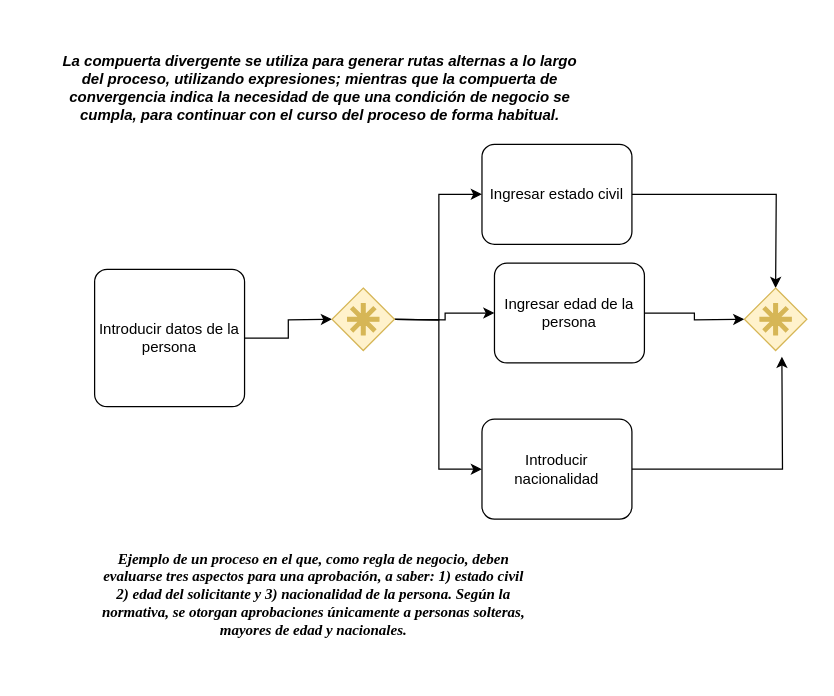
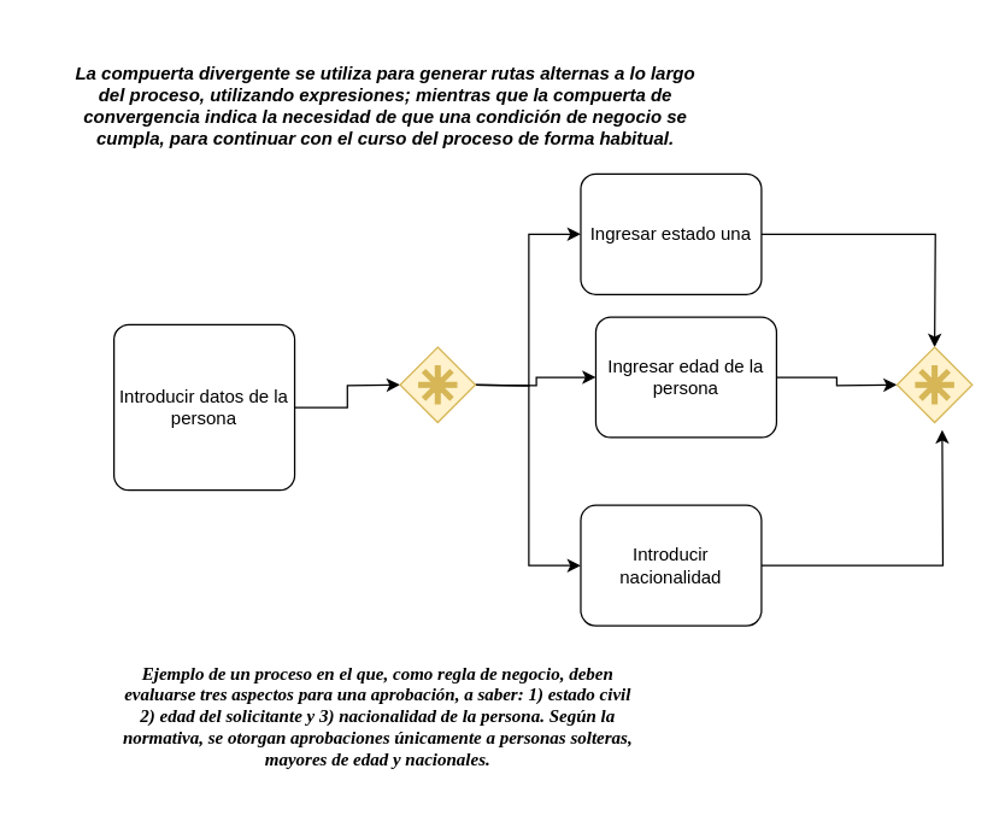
  <mxCell id="0" />
  <mxCell id="1" parent="0" />
  <mxCell id="2" value="" style="edgeStyle=orthogonalEdgeStyle;rounded=0;orthogonalLoop=1;jettySize=auto;html=1;fontFamily=Georgia;" edge="1" parent="1" source="3"><mxGeometry relative="1" as="geometry"><mxPoint x="265" y="255" as="targetPoint" /></mxGeometry></mxCell>
  <mxCell id="3" value="Introducir datos de la persona" style="points=[[0.25,0,0],[0.5,0,0],[0.75,0,0],[1,0.25,0],[1,0.5,0],[1,0.75,0],[0.75,1,0],[0.5,1,0],[0.25,1,0],[0,0.75,0],[0,0.5,0],[0,0.25,0]];shape=mxgraph.bpmn.task;whiteSpace=wrap;rectStyle=rounded;size=10;taskMarker=abstract;" vertex="1" parent="1"><mxGeometry x="75" y="215" width="120" height="110" as="geometry" /></mxCell>
  <mxCell id="4" value="&lt;h4&gt;&lt;i&gt;La compuerta divergente se utiliza para generar rutas alternas a lo largo&lt;br&gt;del proceso, utilizando expresiones; mientras que la compuerta de&lt;br&gt;convergencia indica la necesidad de que una condición de negocio se&lt;br&gt;cumpla, para continuar con el curso del proceso de forma habitual.&lt;/i&gt;&lt;br&gt;&lt;/h4&gt;" style="text;html=1;align=center;verticalAlign=middle;resizable=0;points=[];autosize=1;strokeColor=none;fillColor=none;" vertex="1" parent="1"><mxGeometry x="40" y="20" width="430" height="100" as="geometry" /></mxCell>
  <mxCell id="5" value="&lt;h4&gt;&lt;i&gt;Ejemplo de un proceso en el que, como regla de negocio, deben&lt;br&gt;evaluarse tres aspectos para una aprobación, a saber: 1) estado civil&lt;br&gt;2) edad del solicitante y 3) nacionalidad de la persona. Según la&lt;br&gt;normativa, se otorgan aprobaciones únicamente a personas solteras,&lt;br&gt;mayores de edad y nacionales.&lt;/i&gt;&lt;br&gt;&lt;/h4&gt;" style="text;html=1;align=center;verticalAlign=middle;resizable=0;points=[];autosize=1;strokeColor=none;fillColor=none;fontFamily=Georgia;" vertex="1" parent="1"><mxGeometry x="20" y="415" width="460" height="120" as="geometry" /></mxCell>
  <mxCell id="6" style="edgeStyle=orthogonalEdgeStyle;rounded=0;orthogonalLoop=1;jettySize=auto;html=1;fontFamily=Georgia;" edge="1" parent="1" source="7"><mxGeometry relative="1" as="geometry"><mxPoint x="625" y="285" as="targetPoint" /></mxGeometry></mxCell>
  <mxCell id="7" value="Introducir nacionalidad" style="points=[[0.25,0,0],[0.5,0,0],[0.75,0,0],[1,0.25,0],[1,0.5,0],[1,0.75,0],[0.75,1,0],[0.5,1,0],[0.25,1,0],[0,0.75,0],[0,0.5,0],[0,0.25,0]];shape=mxgraph.bpmn.task;whiteSpace=wrap;rectStyle=rounded;size=10;taskMarker=abstract;" vertex="1" parent="1"><mxGeometry x="385" y="335" width="120" height="80" as="geometry" /></mxCell>
  <mxCell id="8" value="" style="edgeStyle=orthogonalEdgeStyle;rounded=0;orthogonalLoop=1;jettySize=auto;html=1;fontFamily=Georgia;" edge="1" parent="1" source="9"><mxGeometry relative="1" as="geometry"><mxPoint x="595" y="255" as="targetPoint" /></mxGeometry></mxCell>
  <mxCell id="9" value="Ingresar edad de la persona" style="points=[[0.25,0,0],[0.5,0,0],[0.75,0,0],[1,0.25,0],[1,0.5,0],[1,0.75,0],[0.75,1,0],[0.5,1,0],[0.25,1,0],[0,0.75,0],[0,0.5,0],[0,0.25,0]];shape=mxgraph.bpmn.task;whiteSpace=wrap;rectStyle=rounded;size=10;taskMarker=abstract;" vertex="1" parent="1"><mxGeometry x="395" y="210" width="120" height="80" as="geometry" /></mxCell>
  <mxCell id="10" style="edgeStyle=orthogonalEdgeStyle;rounded=0;orthogonalLoop=1;jettySize=auto;html=1;entryX=0.5;entryY=0;entryDx=0;entryDy=0;entryPerimeter=0;fontFamily=Georgia;" edge="1" parent="1" source="11"><mxGeometry relative="1" as="geometry"><mxPoint x="620" y="230" as="targetPoint" /></mxGeometry></mxCell>
- <mxCell id="11" value="Ingresar estado civil" style="points=[[0.25,0,0],[0.5,0,0],[0.75,0,0],[1,0.25,0],[1,0.5,0],[1,0.75,0],[0.75,1,0],[0.5,1,0],[0.25,1,0],[0,0.75,0],[0,0.5,0],[0,0.25,0]];shape=mxgraph.bpmn.task;whiteSpace=wrap;rectStyle=rounded;size=10;taskMarker=abstract;" vertex="1" parent="1"><mxGeometry x="385" y="115" width="120" height="80" as="geometry" /></mxCell>
+ <mxCell id="11" value="Ingresar estado una" style="points=[[0.25,0,0],[0.5,0,0],[0.75,0,0],[1,0.25,0],[1,0.5,0],[1,0.75,0],[0.75,1,0],[0.5,1,0],[0.25,1,0],[0,0.75,0],[0,0.5,0],[0,0.25,0]];shape=mxgraph.bpmn.task;whiteSpace=wrap;rectStyle=rounded;size=10;taskMarker=abstract;" vertex="1" parent="1"><mxGeometry x="385" y="115" width="120" height="80" as="geometry" /></mxCell>
  <mxCell id="12" value="" style="edgeStyle=orthogonalEdgeStyle;rounded=0;orthogonalLoop=1;jettySize=auto;html=1;fontFamily=Georgia;" edge="1" parent="1" target="9"><mxGeometry relative="1" as="geometry"><mxPoint x="315" y="255" as="sourcePoint" /></mxGeometry></mxCell>
  <mxCell id="13" style="edgeStyle=orthogonalEdgeStyle;rounded=0;orthogonalLoop=1;jettySize=auto;html=1;entryX=0;entryY=0.5;entryDx=0;entryDy=0;entryPerimeter=0;fontFamily=Georgia;" edge="1" parent="1" target="11"><mxGeometry relative="1" as="geometry"><mxPoint x="315" y="255" as="sourcePoint" /></mxGeometry></mxCell>
  <mxCell id="14" style="edgeStyle=orthogonalEdgeStyle;rounded=0;orthogonalLoop=1;jettySize=auto;html=1;entryX=0;entryY=0.5;entryDx=0;entryDy=0;entryPerimeter=0;fontFamily=Georgia;" edge="1" parent="1" target="7"><mxGeometry relative="1" as="geometry"><mxPoint x="315" y="255" as="sourcePoint" /></mxGeometry></mxCell>
  <mxCell id="15" value="" style="points=[[0.25,0.25,0],[0.5,0,0],[0.75,0.25,0],[1,0.5,0],[0.75,0.75,0],[0.5,1,0],[0.25,0.75,0],[0,0.5,0]];shape=mxgraph.bpmn.gateway2;html=1;verticalLabelPosition=bottom;labelBackgroundColor=#ffffff;verticalAlign=top;align=center;perimeter=rhombusPerimeter;outlineConnect=0;outline=none;symbol=none;gwType=complex;fontFamily=Georgia;fillColor=#fff2cc;strokeColor=#d6b656;" vertex="1" parent="1"><mxGeometry x="265" y="230" width="50" height="50" as="geometry" /></mxCell>
  <mxCell id="16" value="" style="points=[[0.25,0.25,0],[0.5,0,0],[0.75,0.25,0],[1,0.5,0],[0.75,0.75,0],[0.5,1,0],[0.25,0.75,0],[0,0.5,0]];shape=mxgraph.bpmn.gateway2;html=1;verticalLabelPosition=bottom;labelBackgroundColor=#ffffff;verticalAlign=top;align=center;perimeter=rhombusPerimeter;outlineConnect=0;outline=none;symbol=none;gwType=complex;fontFamily=Georgia;fillColor=#fff2cc;strokeColor=#d6b656;" vertex="1" parent="1"><mxGeometry x="595" y="230" width="50" height="50" as="geometry" /></mxCell>
